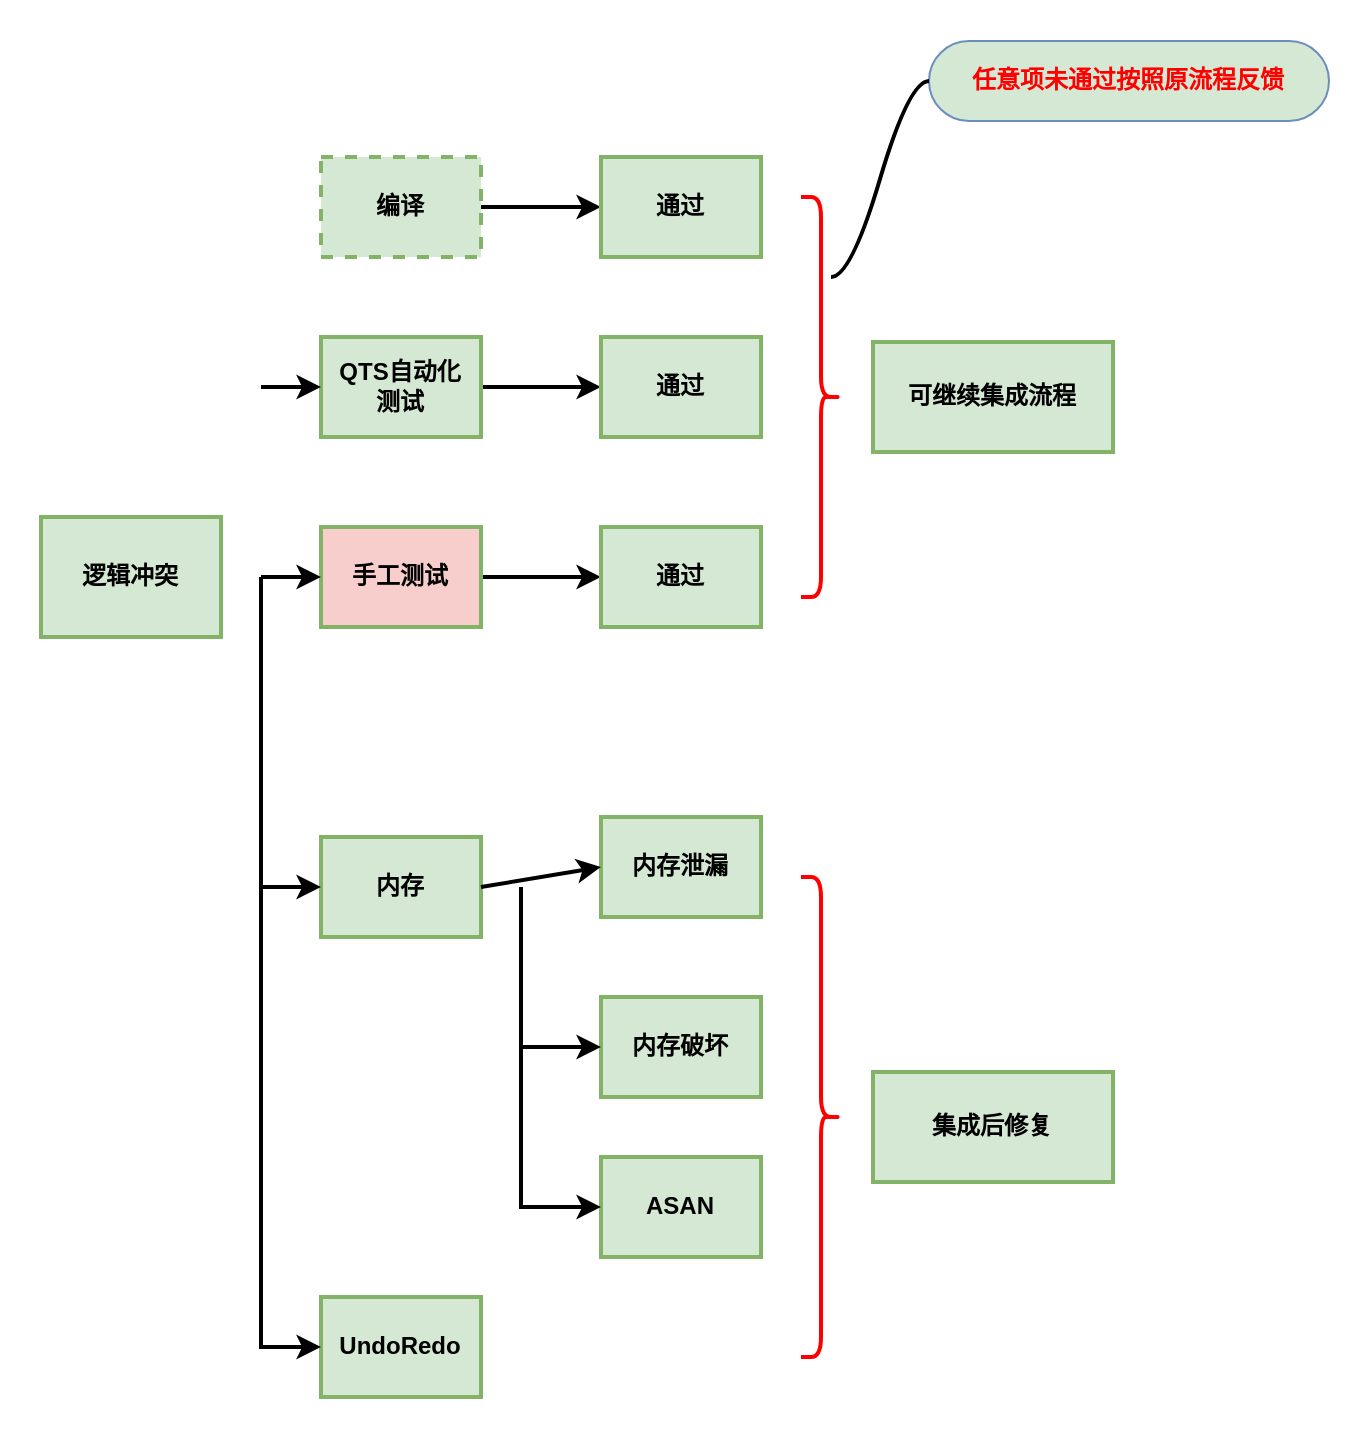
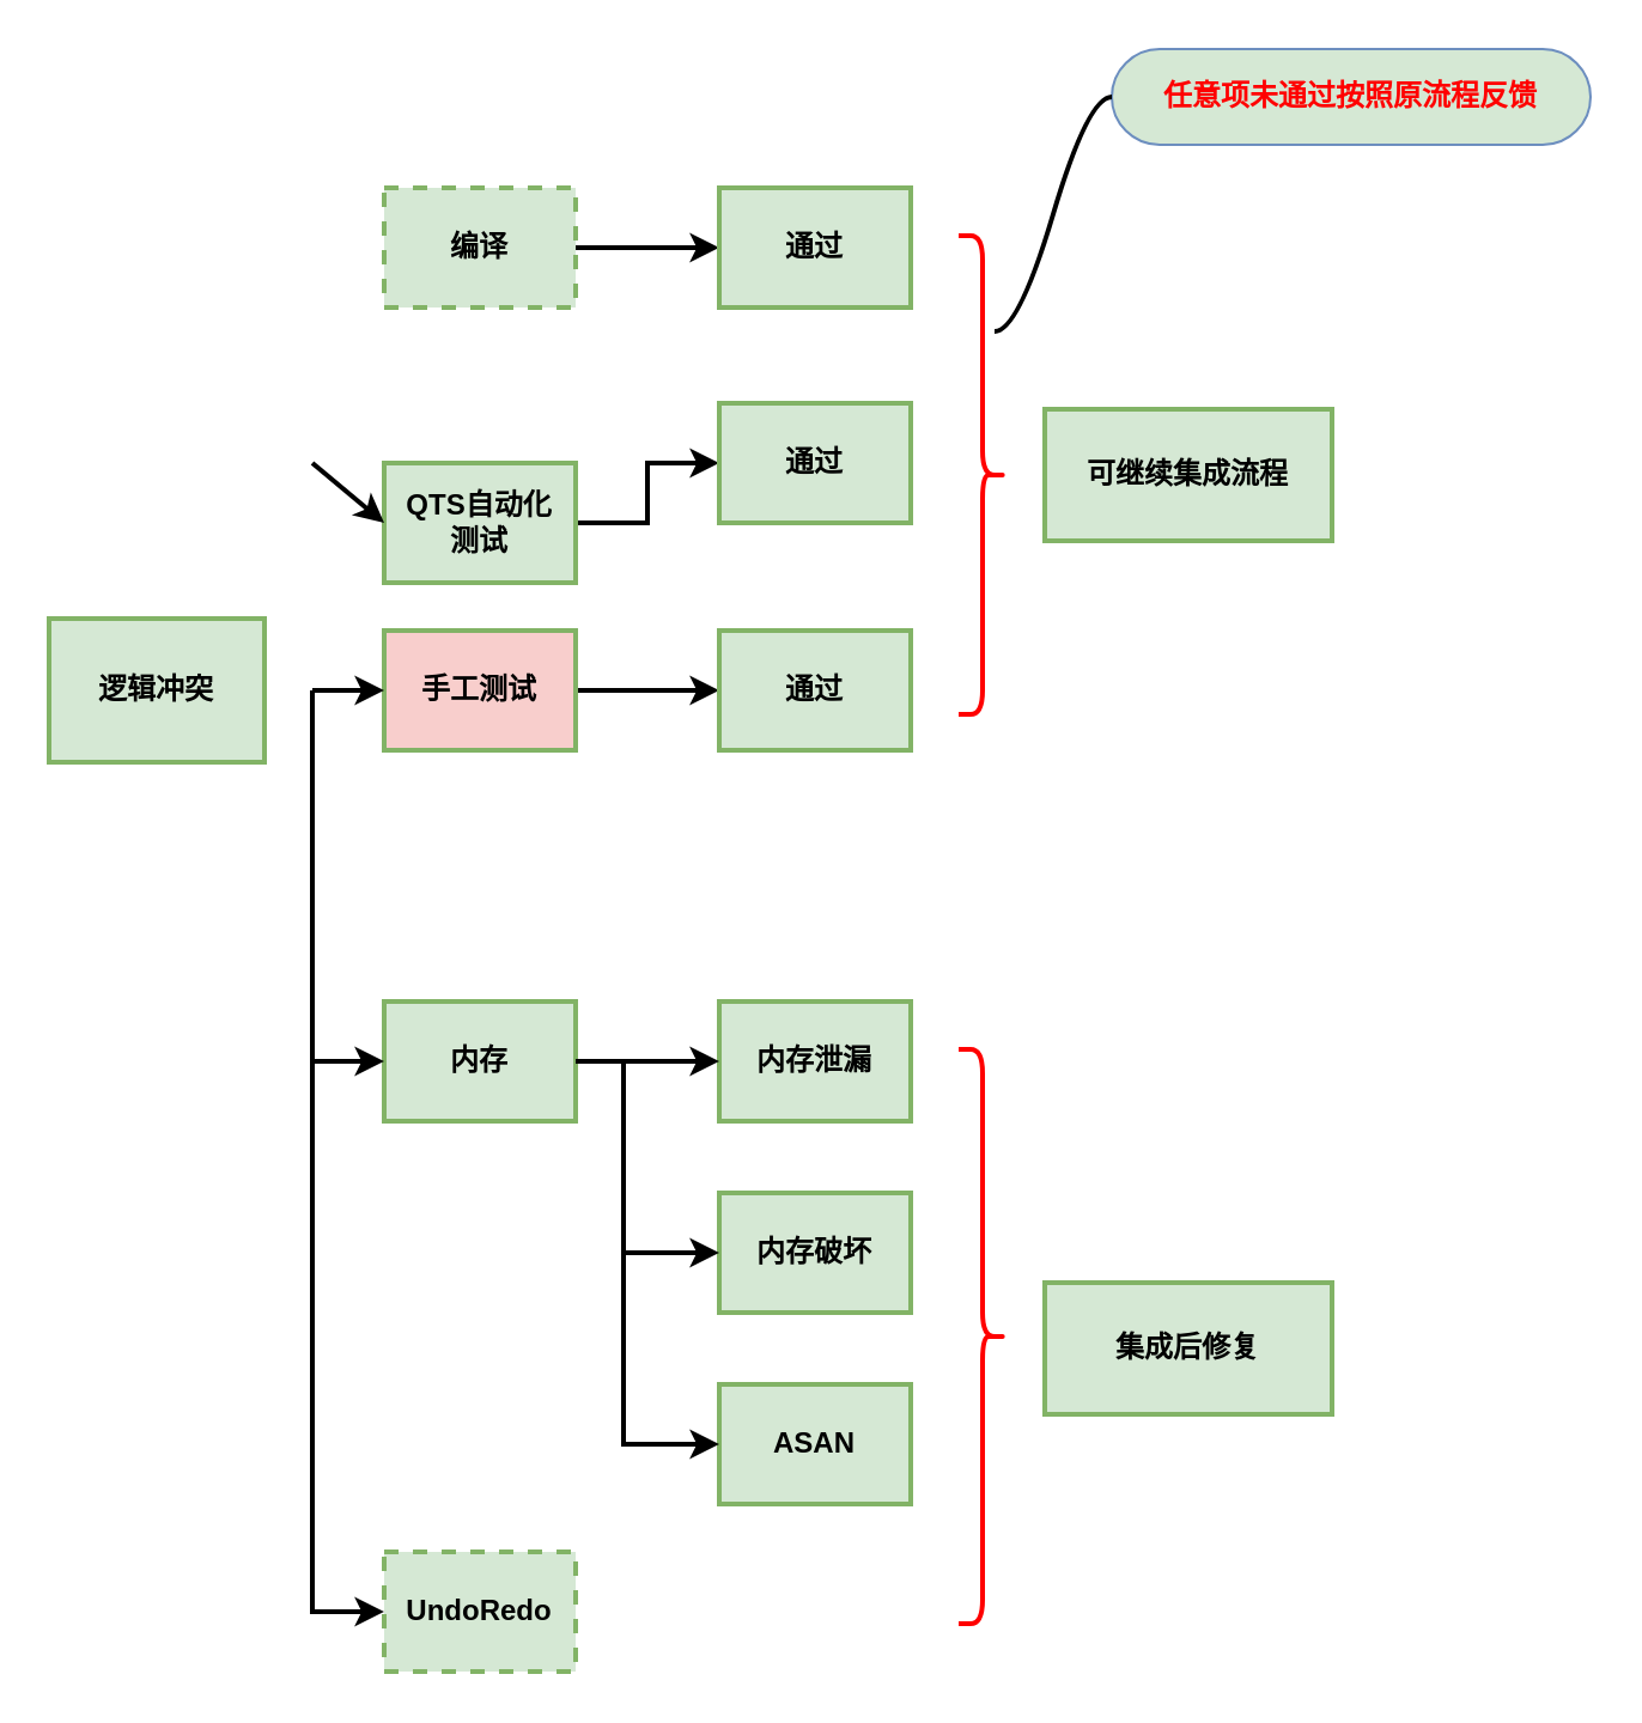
  <mxCell id="0" />
  <mxCell id="1" parent="0" />
  <mxCell id="2" value="逻辑冲突" style="rounded=0;whiteSpace=wrap;html=1;fillColor=#d5e8d4;strokeColor=#82B366;strokeWidth=2;sketch=0;glass=0;shadow=0;spacing=6;fontStyle=1" vertex="1" parent="1"><mxGeometry x="20" y="258" width="90" height="60" as="geometry" /></mxCell>
  <mxCell id="3" value="" style="edgeStyle=orthogonalEdgeStyle;rounded=0;orthogonalLoop=1;jettySize=auto;html=1;strokeWidth=2;" edge="1" parent="1" source="4" target="9"><mxGeometry relative="1" as="geometry" /></mxCell>
  <mxCell id="4" value="编译" style="rounded=0;whiteSpace=wrap;html=1;fillColor=#d5e8d4;strokeColor=#82B366;strokeWidth=2;sketch=0;glass=0;shadow=0;spacing=6;fontStyle=1;dashed=1;" vertex="1" parent="1"><mxGeometry x="160" y="78" width="80" height="50" as="geometry" /></mxCell>
  <mxCell id="5" value="" style="edgeStyle=orthogonalEdgeStyle;rounded=0;orthogonalLoop=1;jettySize=auto;html=1;strokeWidth=2;" edge="1" parent="1" source="6" target="10"><mxGeometry relative="1" as="geometry" /></mxCell>
- <mxCell id="6" value="QTS自动化测试" style="rounded=0;whiteSpace=wrap;html=1;fillColor=#d5e8d4;strokeColor=#82B366;strokeWidth=2;sketch=0;glass=0;shadow=0;spacing=6;fontStyle=1" vertex="1" parent="1"><mxGeometry x="160" y="168" width="80" height="50" as="geometry" /></mxCell>
+ <mxCell id="6" value="QTS自动化测试" style="rounded=0;whiteSpace=wrap;html=1;fillColor=#d5e8d4;strokeColor=#82B366;strokeWidth=2;sketch=0;glass=0;shadow=0;spacing=6;fontStyle=1" vertex="1" parent="1"><mxGeometry x="160" y="193" width="80" height="50" as="geometry" /></mxCell>
  <mxCell id="7" value="" style="edgeStyle=orthogonalEdgeStyle;rounded=0;orthogonalLoop=1;jettySize=auto;html=1;strokeWidth=2;" edge="1" parent="1" source="8" target="11"><mxGeometry relative="1" as="geometry" /></mxCell>
  <mxCell id="8" value="手工测试" style="rounded=0;whiteSpace=wrap;html=1;fillColor=#f8cecc;strokeColor=#82B366;strokeWidth=2;sketch=0;glass=0;shadow=0;spacing=6;fontStyle=1;" vertex="1" parent="1"><mxGeometry x="160" y="263" width="80" height="50" as="geometry" /></mxCell>
  <mxCell id="9" value="通过" style="rounded=0;whiteSpace=wrap;html=1;fillColor=#d5e8d4;strokeColor=#82B366;strokeWidth=2;sketch=0;glass=0;shadow=0;spacing=6;fontStyle=1" vertex="1" parent="1"><mxGeometry x="300" y="78" width="80" height="50" as="geometry" /></mxCell>
  <mxCell id="10" value="通过" style="rounded=0;whiteSpace=wrap;html=1;fillColor=#d5e8d4;strokeColor=#82B366;strokeWidth=2;sketch=0;glass=0;shadow=0;spacing=6;fontStyle=1" vertex="1" parent="1"><mxGeometry x="300" y="168" width="80" height="50" as="geometry" /></mxCell>
  <mxCell id="11" value="通过" style="rounded=0;whiteSpace=wrap;html=1;fillColor=#d5e8d4;strokeColor=#82B366;strokeWidth=2;sketch=0;glass=0;shadow=0;spacing=6;fontStyle=1" vertex="1" parent="1"><mxGeometry x="300" y="263" width="80" height="50" as="geometry" /></mxCell>
  <mxCell id="12" value="内存" style="rounded=0;whiteSpace=wrap;html=1;fillColor=#d5e8d4;strokeColor=#82B366;strokeWidth=2;sketch=0;glass=0;shadow=0;spacing=6;fontStyle=1" vertex="1" parent="1"><mxGeometry x="160" y="418" width="80" height="50" as="geometry" /></mxCell>
- <mxCell id="13" value="UndoRedo" style="rounded=0;whiteSpace=wrap;html=1;fillColor=#d5e8d4;strokeColor=#82B366;strokeWidth=2;sketch=0;glass=0;shadow=0;spacing=6;fontStyle=1" vertex="1" parent="1"><mxGeometry x="160" y="648" width="80" height="50" as="geometry" /></mxCell>
- <mxCell id="14" value="内存泄漏" style="rounded=0;whiteSpace=wrap;html=1;fillColor=#d5e8d4;strokeColor=#82B366;strokeWidth=2;sketch=0;glass=0;shadow=0;spacing=6;fontStyle=1" vertex="1" parent="1"><mxGeometry x="300" y="408" width="80" height="50" as="geometry" /></mxCell>
+ <mxCell id="13" value="UndoRedo" style="rounded=0;whiteSpace=wrap;html=1;fillColor=#d5e8d4;strokeColor=#82B366;strokeWidth=2;sketch=0;glass=0;shadow=0;spacing=6;fontStyle=1;dashed=1;" vertex="1" parent="1"><mxGeometry x="160" y="648" width="80" height="50" as="geometry" /></mxCell>
+ <mxCell id="14" value="内存泄漏" style="rounded=0;whiteSpace=wrap;html=1;fillColor=#d5e8d4;strokeColor=#82B366;strokeWidth=2;sketch=0;glass=0;shadow=0;spacing=6;fontStyle=1" vertex="1" parent="1"><mxGeometry x="300" y="418" width="80" height="50" as="geometry" /></mxCell>
  <mxCell id="15" value="内存破坏" style="rounded=0;whiteSpace=wrap;html=1;fillColor=#d5e8d4;strokeColor=#82B366;strokeWidth=2;sketch=0;glass=0;shadow=0;spacing=6;fontStyle=1" vertex="1" parent="1"><mxGeometry x="300" y="498" width="80" height="50" as="geometry" /></mxCell>
  <mxCell id="16" value="ASAN" style="rounded=0;whiteSpace=wrap;html=1;fillColor=#d5e8d4;strokeColor=#82B366;strokeWidth=2;sketch=0;glass=0;shadow=0;spacing=6;fontStyle=1" vertex="1" parent="1"><mxGeometry x="300" y="578" width="80" height="50" as="geometry" /></mxCell>
  <mxCell id="17" value="" style="endArrow=classic;html=1;rounded=0;strokeWidth=2;entryX=0;entryY=0.5;entryDx=0;entryDy=0;" edge="1" parent="1" target="15"><mxGeometry width="50" height="50" relative="1" as="geometry"><mxPoint x="260" y="443" as="sourcePoint" /><mxPoint x="300" y="488" as="targetPoint" /><Array as="points"><mxPoint x="260" y="523" /></Array></mxGeometry></mxCell>
  <mxCell id="18" value="" style="endArrow=classic;html=1;rounded=0;strokeWidth=2;entryX=0;entryY=0.5;entryDx=0;entryDy=0;" edge="1" parent="1" target="16"><mxGeometry width="50" height="50" relative="1" as="geometry"><mxPoint x="260" y="518" as="sourcePoint" /><mxPoint x="260" y="548" as="targetPoint" /><Array as="points"><mxPoint x="260" y="603" /></Array></mxGeometry></mxCell>
  <mxCell id="19" value="" style="endArrow=classic;html=1;rounded=0;strokeWidth=2;entryX=0;entryY=0.5;entryDx=0;entryDy=0;" edge="1" parent="1" target="14"><mxGeometry width="50" height="50" relative="1" as="geometry"><mxPoint x="240" y="443" as="sourcePoint" /><mxPoint x="310" y="388" as="targetPoint" /></mxGeometry></mxCell>
  <mxCell id="20" value="" style="endArrow=classic;html=1;rounded=0;strokeWidth=2;entryX=0;entryY=0.5;entryDx=0;entryDy=0;" edge="1" parent="1" target="8"><mxGeometry width="50" height="50" relative="1" as="geometry"><mxPoint x="130" y="288" as="sourcePoint" /><mxPoint x="160" y="338" as="targetPoint" /></mxGeometry></mxCell>
  <mxCell id="21" value="" style="endArrow=classic;html=1;rounded=0;strokeWidth=2;entryX=0;entryY=0.5;entryDx=0;entryDy=0;" edge="1" parent="1" target="6"><mxGeometry width="50" height="50" relative="1" as="geometry"><mxPoint x="130" y="193" as="sourcePoint" /><mxPoint x="120" y="168" as="targetPoint" /></mxGeometry></mxCell>
  <mxCell id="22" value="" style="endArrow=classic;html=1;rounded=0;strokeWidth=2;entryX=0;entryY=0.5;entryDx=0;entryDy=0;" edge="1" parent="1" target="12"><mxGeometry width="50" height="50" relative="1" as="geometry"><mxPoint x="130" y="288" as="sourcePoint" /><mxPoint x="120" y="378" as="targetPoint" /><Array as="points"><mxPoint x="130" y="443" /></Array></mxGeometry></mxCell>
  <mxCell id="23" value="" style="endArrow=classic;html=1;rounded=0;strokeWidth=2;entryX=0;entryY=0.5;entryDx=0;entryDy=0;" edge="1" parent="1" target="13"><mxGeometry width="50" height="50" relative="1" as="geometry"><mxPoint x="130" y="438" as="sourcePoint" /><mxPoint x="90" y="548" as="targetPoint" /><Array as="points"><mxPoint x="130" y="673" /></Array></mxGeometry></mxCell>
  <mxCell id="24" value="" style="shape=curlyBracket;whiteSpace=wrap;html=1;rounded=1;flipH=1;shadow=0;glass=0;sketch=0;strokeColor=#FF0000;strokeWidth=2;fillColor=#FF0000;fontColor=#ffffff;size=0.5;" vertex="1" parent="1"><mxGeometry x="400" y="98" width="20" height="200" as="geometry" /></mxCell>
  <mxCell id="25" value="可继续集成流程" style="rounded=0;whiteSpace=wrap;html=1;fillColor=#d5e8d4;strokeColor=#82B366;strokeWidth=2;sketch=0;glass=0;shadow=0;spacing=6;fontStyle=1" vertex="1" parent="1"><mxGeometry x="436" y="170.5" width="120" height="55" as="geometry" /></mxCell>
  <mxCell id="26" value="&lt;b&gt;&lt;font color=&quot;#ff0000&quot;&gt;任意项未通过按照原流程反馈&lt;/font&gt;&lt;/b&gt;" style="whiteSpace=wrap;html=1;rounded=1;arcSize=50;align=center;verticalAlign=middle;strokeWidth=1;autosize=1;spacing=8;treeFolding=1;treeMoving=1;newEdgeStyle={&quot;edgeStyle&quot;:&quot;entityRelationEdgeStyle&quot;,&quot;startArrow&quot;:&quot;none&quot;,&quot;endArrow&quot;:&quot;none&quot;,&quot;segment&quot;:10,&quot;curved&quot;:1};shadow=0;glass=0;sketch=0;fillColor=#d5e8d4;strokeColor=#6c8ebf;" vertex="1" parent="1"><mxGeometry x="464" y="20" width="200" height="40" as="geometry" /></mxCell>
  <mxCell id="27" value="" style="edgeStyle=entityRelationEdgeStyle;startArrow=none;endArrow=none;segment=10;curved=1;rounded=0;strokeWidth=2;exitX=0.25;exitY=0.2;exitDx=0;exitDy=0;exitPerimeter=0;" edge="1" parent="1" source="24" target="26"><mxGeometry relative="1" as="geometry"><mxPoint x="650" y="138" as="sourcePoint" /></mxGeometry></mxCell>
  <mxCell id="28" value="" style="shape=curlyBracket;whiteSpace=wrap;html=1;rounded=1;flipH=1;shadow=0;glass=0;sketch=0;strokeColor=#FF0000;strokeWidth=2;fillColor=#FF0000;fontColor=#ffffff;size=0.5;" vertex="1" parent="1"><mxGeometry x="400" y="438" width="20" height="240" as="geometry" /></mxCell>
  <mxCell id="29" value="集成后修复" style="rounded=0;whiteSpace=wrap;html=1;fillColor=#d5e8d4;strokeColor=#82B366;strokeWidth=2;sketch=0;glass=0;shadow=0;spacing=6;fontStyle=1" vertex="1" parent="1"><mxGeometry x="436" y="535.5" width="120" height="55" as="geometry" /></mxCell>
